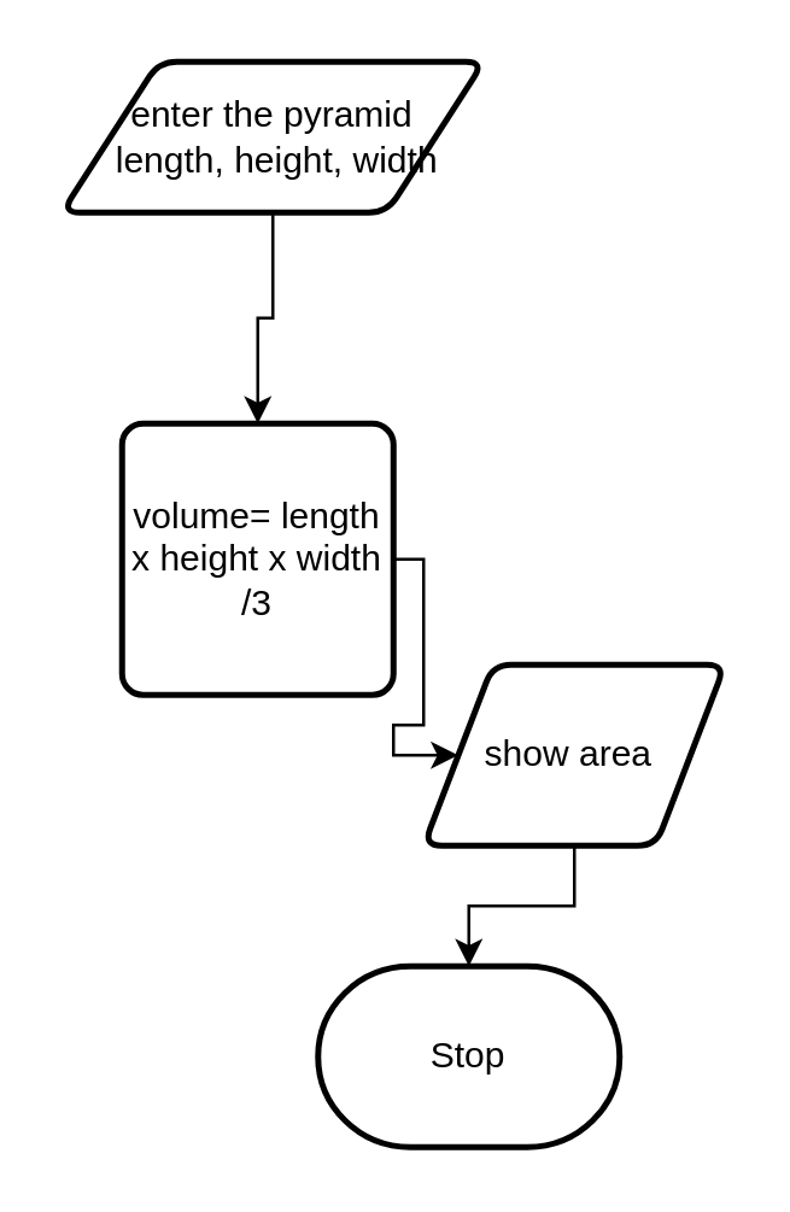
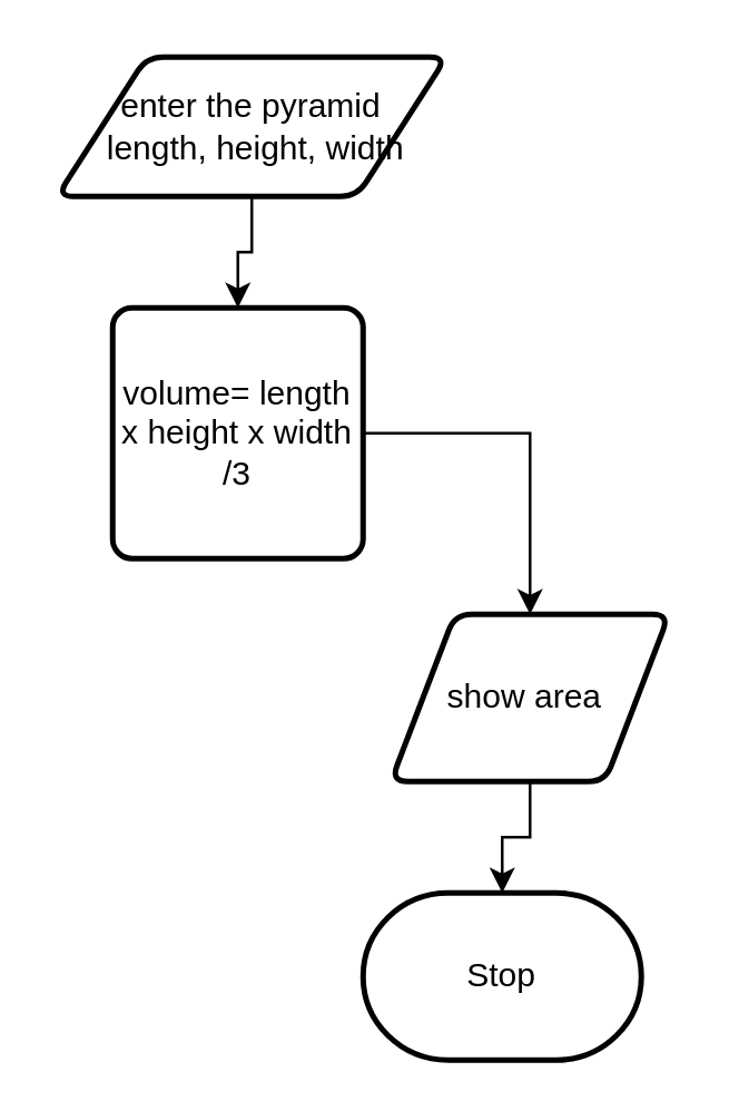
  <mxCell id="0" />
  <mxCell id="1" parent="0" />
- <mxCell id="2" value="Stop" style="strokeWidth=2;html=1;shape=mxgraph.flowchart.terminator;whiteSpace=wrap;" parent="1" vertex="1"><mxGeometry x="105" y="320" width="100" height="60" as="geometry" /></mxCell>
+ <mxCell id="2" value="Stop" style="strokeWidth=2;html=1;shape=mxgraph.flowchart.terminator;whiteSpace=wrap;" parent="1" vertex="1"><mxGeometry x="130" y="320" width="100" height="60" as="geometry" /></mxCell>
  <mxCell id="3" value="" style="edgeStyle=orthogonalEdgeStyle;rounded=0;html=1;" parent="1" source="4" target="6" edge="1"><mxGeometry relative="1" as="geometry" /></mxCell>
  <mxCell id="4" value="enter the pyramid&lt;br&gt;&amp;nbsp;length, height, width" style="shape=parallelogram;html=1;strokeWidth=2;perimeter=parallelogramPerimeter;whiteSpace=wrap;rounded=1;arcSize=12;size=0.23;gradientColor=default;fillColor=none;" parent="1" vertex="1"><mxGeometry x="20" y="20" width="140" height="50" as="geometry" /></mxCell>
  <mxCell id="5" value="" style="edgeStyle=orthogonalEdgeStyle;rounded=0;html=1;" parent="1" source="6" target="8" edge="1"><mxGeometry relative="1" as="geometry" /></mxCell>
- <mxCell id="6" value="volume= length x height x width /3" style="rounded=1;whiteSpace=wrap;html=1;absoluteArcSize=1;arcSize=14;strokeWidth=2;fillColor=none;gradientColor=default;" parent="1" vertex="1"><mxGeometry x="40" y="140" width="90" height="90" as="geometry" /></mxCell>
+ <mxCell id="6" value="volume= length x height x width /3" style="rounded=1;whiteSpace=wrap;html=1;absoluteArcSize=1;arcSize=14;strokeWidth=2;fillColor=none;gradientColor=default;" parent="1" vertex="1"><mxGeometry x="40" y="110" width="90" height="90" as="geometry" /></mxCell>
  <mxCell id="7" value="" style="edgeStyle=orthogonalEdgeStyle;rounded=0;html=1;" parent="1" source="8" target="2" edge="1"><mxGeometry relative="1" as="geometry" /></mxCell>
  <mxCell id="8" value="show area&amp;nbsp;" style="shape=parallelogram;html=1;strokeWidth=2;perimeter=parallelogramPerimeter;whiteSpace=wrap;rounded=1;arcSize=12;size=0.23;fillColor=none;gradientColor=default;" parent="1" vertex="1"><mxGeometry x="140" y="220" width="100" height="60" as="geometry" /></mxCell>
